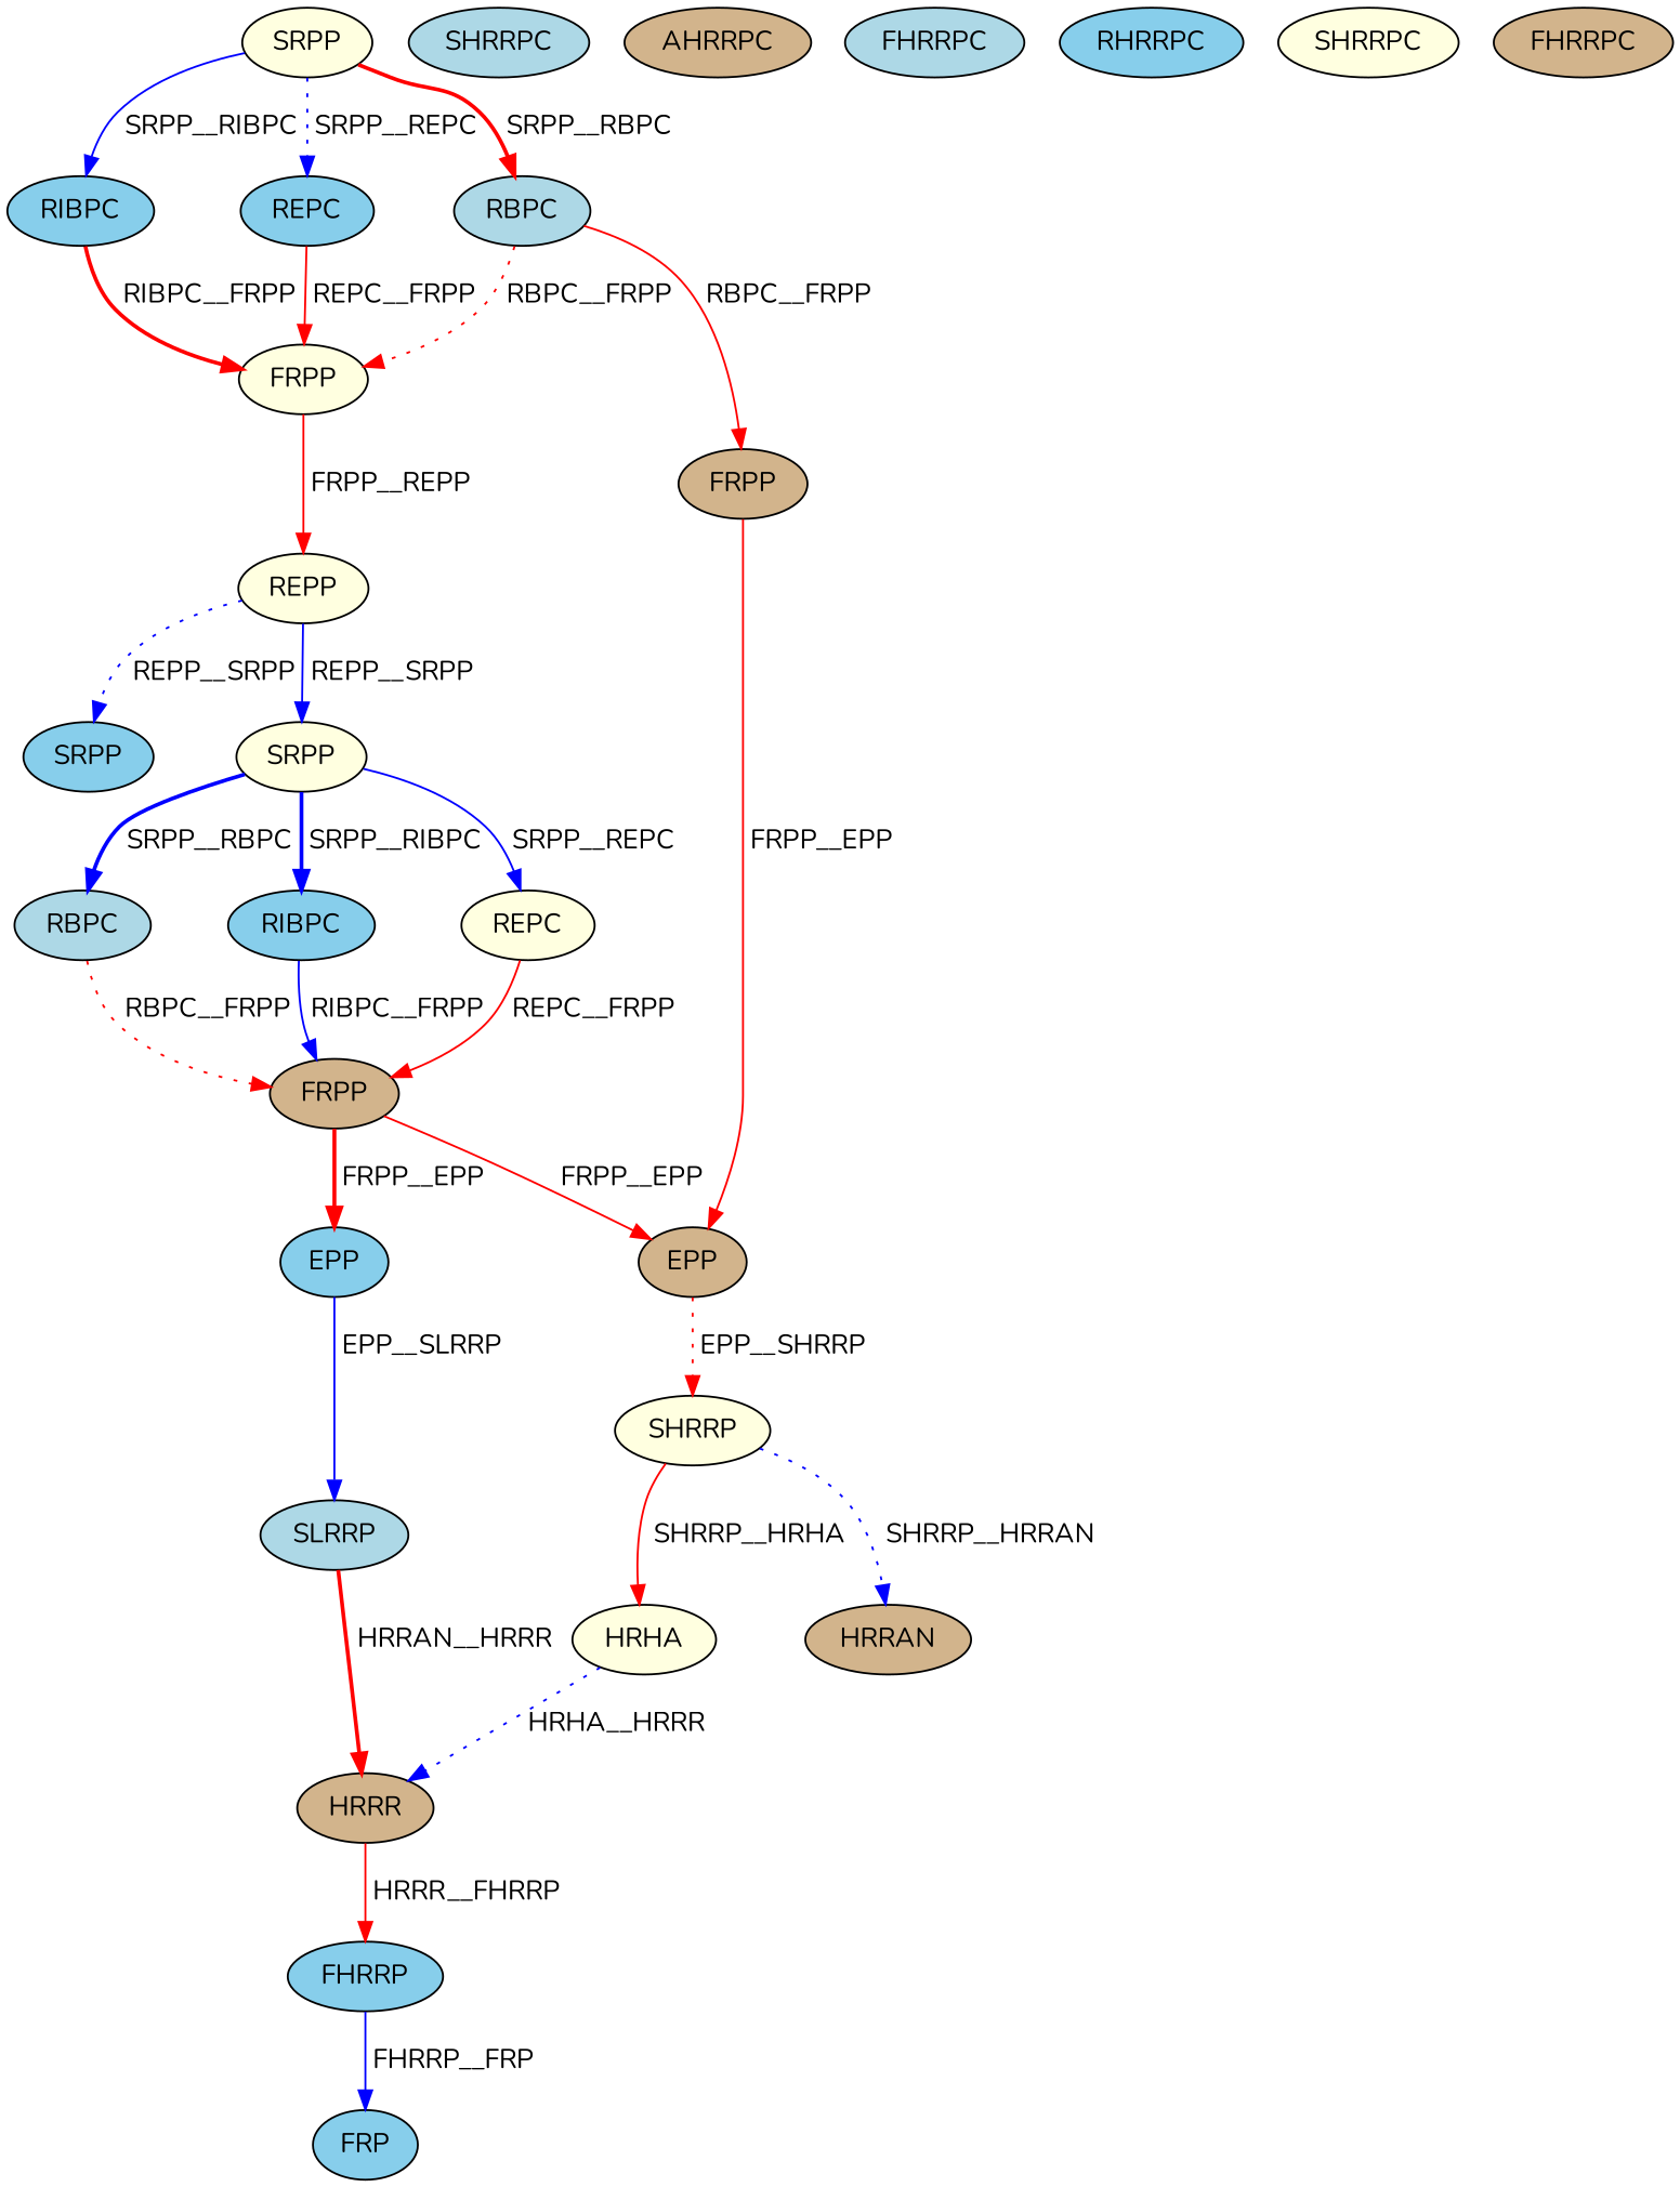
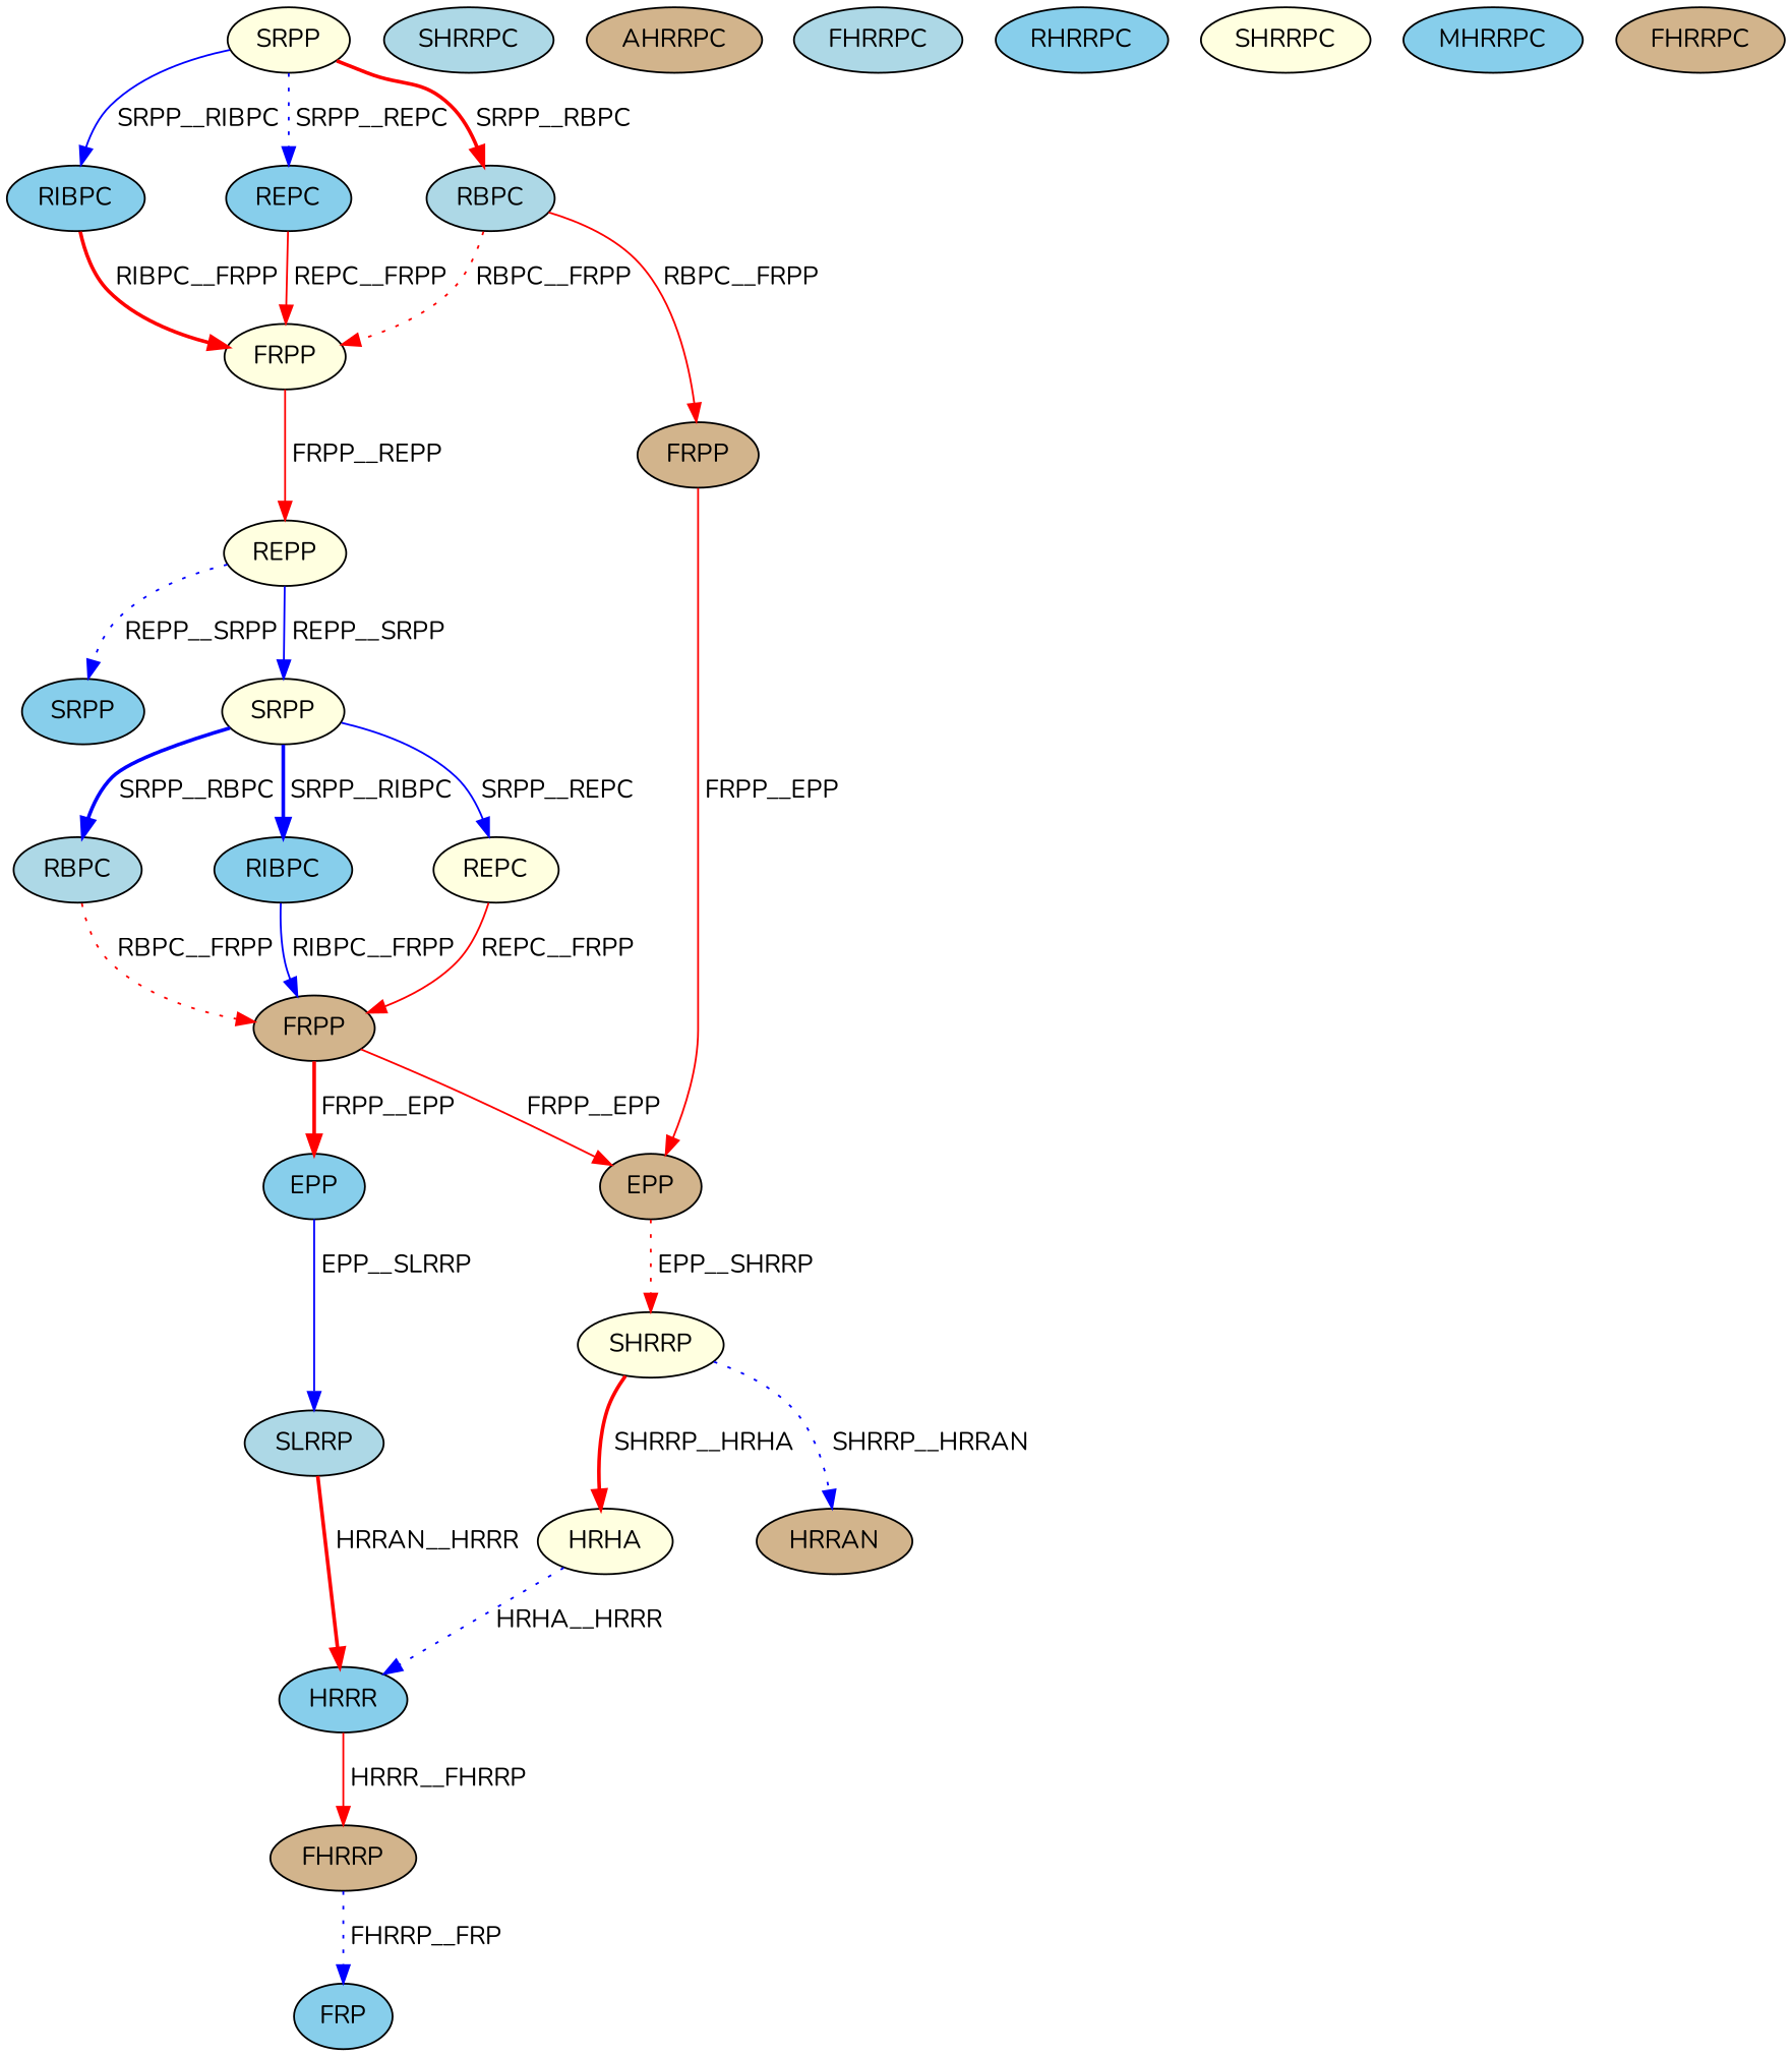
  digraph {
    fontname=Nunito
    node [color=black fillcolor=skyblue fontcolor=black fontname=Nunito style=filled]
    edge [color=red fontcolor=black fontname=Nunito style=solid]
    n1 [fillcolor=lightyellow label=SRPP]
    n2 [label=RIBPC]
    n3 [label=REPC]
    n4 [fillcolor=lightblue label=RBPC]
    n5 [fillcolor=lightyellow label=FRPP]
    n6 [fillcolor=tan label=FRPP]
    n7 [fillcolor=lightyellow label=REPP]
    n8 [fillcolor=tan label=EPP]
    n9 [fillcolor=lightyellow label=SRPP]
    n10 [label=SRPP]
    n11 [fillcolor=lightyellow label=REPC]
    n12 [fillcolor=lightblue label=RBPC]
    n13 [label=RIBPC]
    n14 [fillcolor=tan label=FRPP]
    n15 [fillcolor=lightyellow label=SHRRP]
    n16 [label=EPP]
    n17 [fillcolor=lightblue label=SLRRP]
    n18 [fillcolor=tan label=HRRAN]
    n19 [fillcolor=lightyellow label=HRHA]
-   n20 [fillcolor=tan label=HRRR]
-   n21 [label=FHRRP]
+   n20 [label=HRRR]
+   n21 [fillcolor=tan label=FHRRP]
    n22 [fillcolor=lightblue label=SHRRPC]
    n23 [fillcolor=tan label=AHRRPC]
    n24 [fillcolor=lightblue label=FHRRPC]
    n25 [label=RHRRPC]
    n26 [fillcolor=lightyellow label=SHRRPC]
+   n27 [label=MHRRPC]
    n28 [fillcolor=tan label=FHRRPC]
    n29 [label=FRP]
    n1 -> n2 [color=blue label=" SRPP__RIBPC"]
    n1 -> n3 [color=blue label=" SRPP__REPC" style=dotted]
    n1 -> n4 [label=" SRPP__RBPC" style=bold]
    n2 -> n5 [label=" RIBPC__FRPP" style=bold]
    n3 -> n5 [label=" REPC__FRPP"]
    n4 -> n5 [label=" RBPC__FRPP" style=dotted]
    n4 -> n6 [label=" RBPC__FRPP"]
    n5 -> n7 [label=" FRPP__REPP"]
    n6 -> n8 [label=" FRPP__EPP"]
    n7 -> n9 [color=blue label=" REPP__SRPP"]
    n7 -> n10 [color=blue label=" REPP__SRPP" style=dotted]
    n8 -> n15 [label=" EPP__SHRRP" style=dotted]
    n9 -> n11 [color=blue label=" SRPP__REPC"]
    n9 -> n12 [color=blue label=" SRPP__RBPC" style=bold]
    n9 -> n13 [color=blue label=" SRPP__RIBPC" style=bold]
    n11 -> n14 [label=" REPC__FRPP"]
    n12 -> n14 [label=" RBPC__FRPP" style=dotted]
    n13 -> n14 [color=blue label=" RIBPC__FRPP"]
    n14 -> n8 [label=" FRPP__EPP"]
    n14 -> n16 [label=" FRPP__EPP" style=bold]
    n15 -> n18 [color=blue label=" SHRRP__HRRAN" style=dotted]
-   n15 -> n19 [label=" SHRRP__HRHA"]
+   n15 -> n19 [label=" SHRRP__HRHA" style=bold]
    n16 -> n17 [color=blue label=" EPP__SLRRP"]
    n17 -> n20 [label=" HRRAN__HRRR" style=bold]
    n19 -> n20 [color=blue label=" HRHA__HRRR" style=dotted]
    n20 -> n21 [label=" HRRR__FHRRP"]
-   n21 -> n29 [color=blue label=" FHRRP__FRP"]
+   n21 -> n29 [color=blue label=" FHRRP__FRP" style=dotted]
  }
